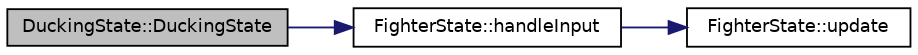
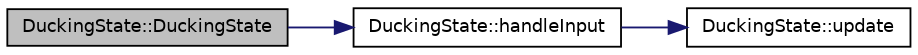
  digraph {
    rankdir=LR
    node [color=black fillcolor=white fontname=Helvetica fontsize=10 shape=record style=filled]
    edge [color=midnightblue fontname=Helvetica fontsize=10 labelfontname=Helvetica labelfontsize=10 style=solid]
    n1 [fillcolor=grey75 fontcolor=black height=0.2 label="DuckingState::DuckingState" width=0.4]
-   n2 [height=0.2 label="FighterState::handleInput" width=0.4]
-   n3 [height=0.2 label="FighterState::update" width=0.4]
+   n2 [height=0.2 label="DuckingState::handleInput" width=0.4]
+   n3 [height=0.2 label="DuckingState::update" width=0.4]
    n1 -> n2
    n2 -> n3
  }
